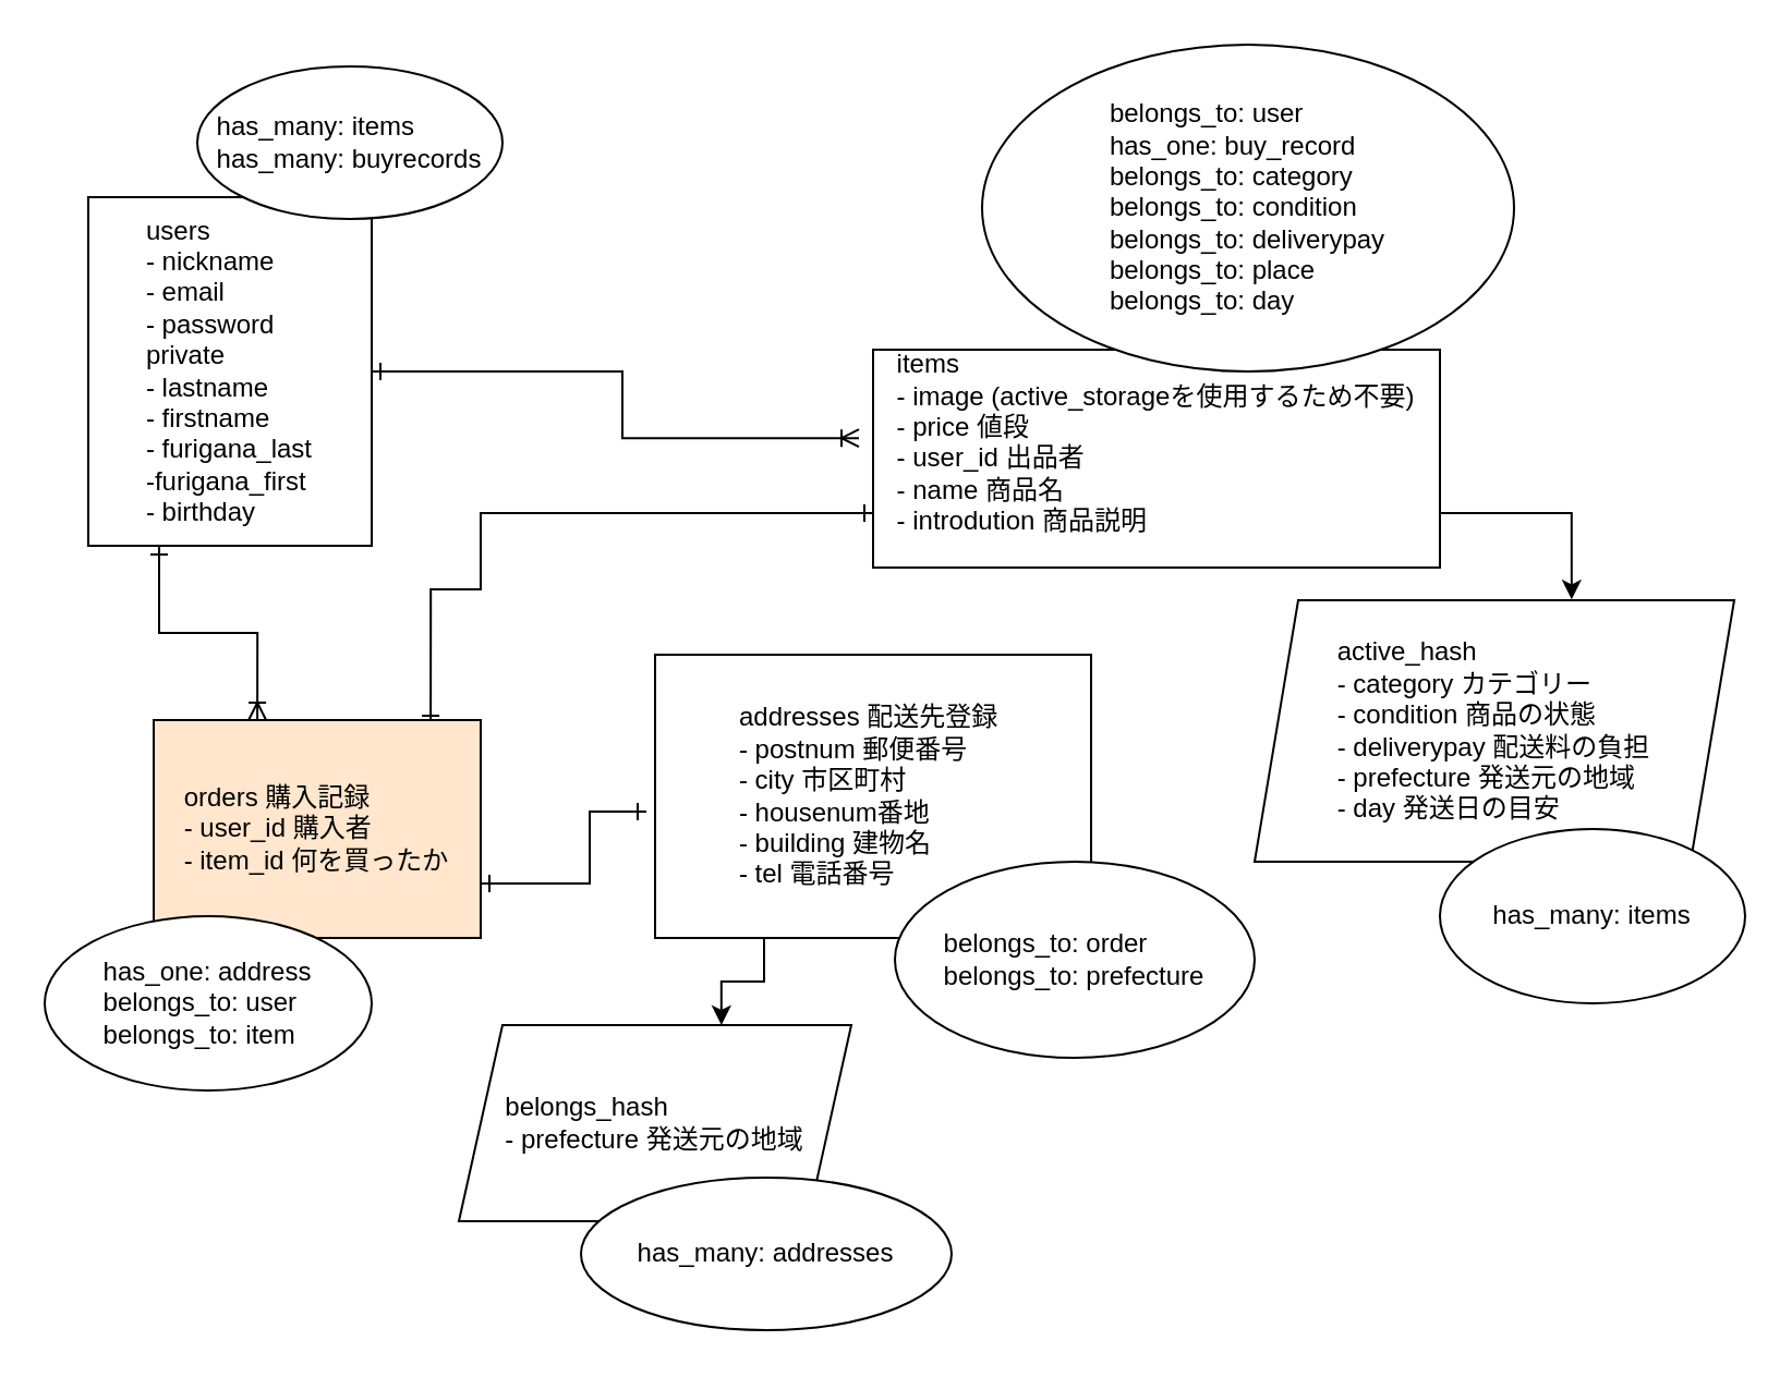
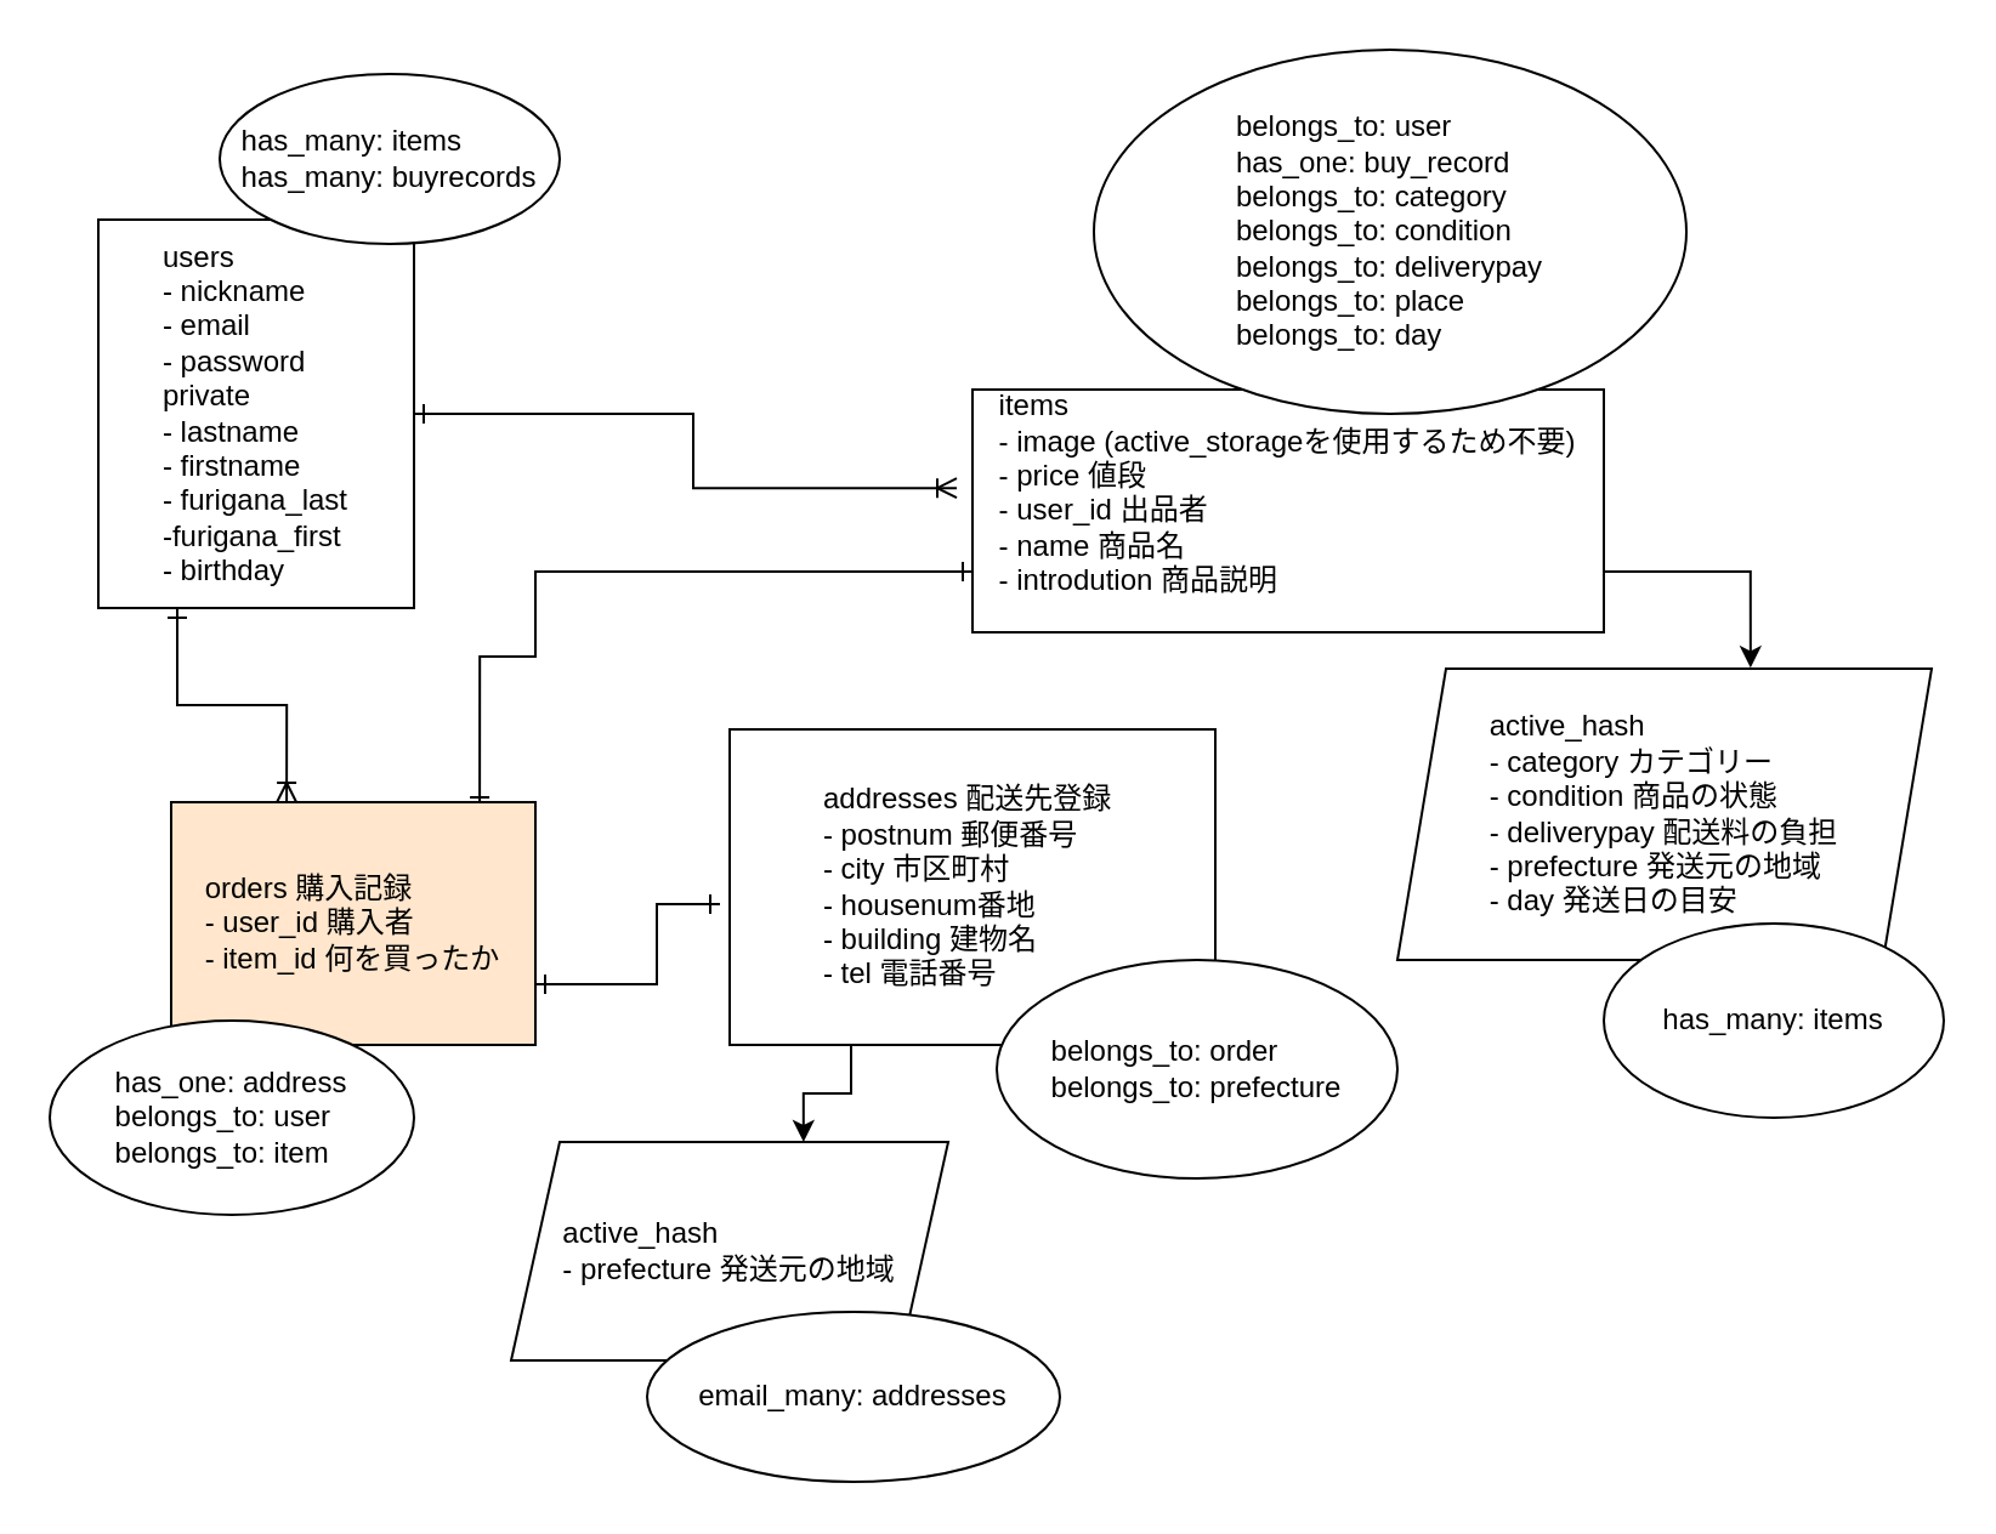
  <mxCell id="0" />
  <mxCell id="1" parent="0" />
  <mxCell id="2" style="edgeStyle=orthogonalEdgeStyle;rounded=0;orthogonalLoop=1;jettySize=auto;html=1;exitX=1;exitY=0.5;exitDx=0;exitDy=0;entryX=-0.025;entryY=0.406;entryDx=0;entryDy=0;entryPerimeter=0;endArrow=ERoneToMany;endFill=0;startArrow=ERone;startFill=0;" parent="1" source="4" target="7" edge="1"><mxGeometry relative="1" as="geometry" /></mxCell>
  <mxCell id="3" style="edgeStyle=orthogonalEdgeStyle;rounded=0;orthogonalLoop=1;jettySize=auto;html=1;exitX=0.25;exitY=1;exitDx=0;exitDy=0;startArrow=ERone;startFill=0;endArrow=ERoneToMany;endFill=0;entryX=0.317;entryY=0;entryDx=0;entryDy=0;entryPerimeter=0;" parent="1" source="4" target="9" edge="1"><mxGeometry relative="1" as="geometry"><mxPoint x="107" y="350" as="targetPoint" /></mxGeometry></mxCell>
  <mxCell id="4" value="&lt;div style=&quot;text-align: justify&quot;&gt;&lt;span&gt;users&lt;/span&gt;&lt;/div&gt;&lt;div style=&quot;text-align: justify&quot;&gt;&lt;span&gt;- nickname&lt;/span&gt;&lt;/div&gt;&lt;div style=&quot;text-align: justify&quot;&gt;&lt;span&gt;- email&lt;/span&gt;&lt;/div&gt;&lt;div style=&quot;text-align: justify&quot;&gt;&lt;span&gt;- password&lt;/span&gt;&lt;/div&gt;&lt;div style=&quot;text-align: justify&quot;&gt;private&lt;/div&gt;&lt;div style=&quot;text-align: justify&quot;&gt;- lastname&lt;/div&gt;&lt;div style=&quot;text-align: justify&quot;&gt;- firstname&lt;/div&gt;&lt;div style=&quot;text-align: justify&quot;&gt;&lt;span&gt;- furigana_last&lt;/span&gt;&lt;/div&gt;&lt;div style=&quot;text-align: justify&quot;&gt;&lt;span&gt;-furigana_first&lt;/span&gt;&lt;/div&gt;&lt;div style=&quot;text-align: justify&quot;&gt;&lt;span&gt;- birthday&lt;/span&gt;&lt;/div&gt;" style="whiteSpace=wrap;html=1;" parent="1" vertex="1"><mxGeometry x="40" y="90" width="130" height="160" as="geometry" /></mxCell>
  <mxCell id="5" style="edgeStyle=orthogonalEdgeStyle;rounded=0;orthogonalLoop=1;jettySize=auto;html=1;exitX=0;exitY=0.75;exitDx=0;exitDy=0;entryX=0.847;entryY=0.02;entryDx=0;entryDy=0;entryPerimeter=0;startArrow=ERone;startFill=0;endArrow=ERone;endFill=0;" parent="1" source="7" target="9" edge="1"><mxGeometry relative="1" as="geometry"><Array as="points"><mxPoint x="220" y="235" /><mxPoint x="220" y="270" /><mxPoint x="197" y="270" /></Array></mxGeometry></mxCell>
  <mxCell id="6" style="edgeStyle=orthogonalEdgeStyle;rounded=0;orthogonalLoop=1;jettySize=auto;html=1;exitX=1;exitY=0.75;exitDx=0;exitDy=0;entryX=0.661;entryY=-0.003;entryDx=0;entryDy=0;entryPerimeter=0;" parent="1" source="7" target="17" edge="1"><mxGeometry relative="1" as="geometry" /></mxCell>
  <mxCell id="7" value="&lt;div style=&quot;text-align: justify&quot;&gt;items&lt;/div&gt;&lt;div style=&quot;text-align: justify&quot;&gt;&lt;span&gt;- image (active_storageを使用するため不要)&lt;/span&gt;&lt;/div&gt;&lt;div style=&quot;text-align: justify&quot;&gt;&lt;span&gt;- price 値段&lt;/span&gt;&lt;/div&gt;&lt;div style=&quot;text-align: justify&quot;&gt;&lt;span&gt;- user_id 出品者&lt;/span&gt;&lt;/div&gt;&lt;div style=&quot;text-align: justify&quot;&gt;&lt;span&gt;- name 商品名&lt;/span&gt;&lt;/div&gt;&lt;div style=&quot;text-align: justify&quot;&gt;&lt;span&gt;- introdution 商品説明&lt;/span&gt;&lt;/div&gt;&lt;div style=&quot;text-align: justify&quot;&gt;&lt;br&gt;&lt;/div&gt;" style="rounded=0;whiteSpace=wrap;html=1;" parent="1" vertex="1"><mxGeometry x="400" y="160" width="260" height="100" as="geometry" /></mxCell>
  <mxCell id="8" style="edgeStyle=orthogonalEdgeStyle;rounded=0;orthogonalLoop=1;jettySize=auto;html=1;exitX=1;exitY=0.75;exitDx=0;exitDy=0;startArrow=ERone;startFill=0;endArrow=ERone;endFill=0;" parent="1" source="9" edge="1"><mxGeometry relative="1" as="geometry"><mxPoint x="296" y="372" as="targetPoint" /><Array as="points"><mxPoint x="270" y="405" /><mxPoint x="270" y="372" /></Array></mxGeometry></mxCell>
  <mxCell id="9" value="&lt;div style=&quot;text-align: justify&quot;&gt;&lt;span&gt;orders 購入記録&lt;/span&gt;&lt;/div&gt;&lt;div style=&quot;text-align: justify&quot;&gt;&lt;span&gt;- user_id 購入者&lt;/span&gt;&lt;/div&gt;&lt;div style=&quot;text-align: justify&quot;&gt;&lt;span&gt;- item_id 何を買ったか&lt;/span&gt;&lt;/div&gt;" style="whiteSpace=wrap;html=1;fillColor=#ffe6cc;" parent="1" vertex="1"><mxGeometry x="70" y="330" width="150" height="100" as="geometry" /></mxCell>
  <mxCell id="10" style="edgeStyle=orthogonalEdgeStyle;rounded=0;orthogonalLoop=1;jettySize=auto;html=1;exitX=0.25;exitY=1;exitDx=0;exitDy=0;entryX=0.669;entryY=0;entryDx=0;entryDy=0;entryPerimeter=0;" parent="1" source="11" target="16" edge="1"><mxGeometry relative="1" as="geometry" /></mxCell>
  <mxCell id="11" value="&lt;div style=&quot;text-align: justify&quot;&gt;&lt;span&gt;addresses 配送先登録&lt;/span&gt;&lt;span&gt;&amp;nbsp;&lt;/span&gt;&lt;/div&gt;&lt;div style=&quot;text-align: justify&quot;&gt;&lt;span&gt;- postnum 郵便番号&lt;/span&gt;&lt;/div&gt;&lt;div style=&quot;text-align: justify&quot;&gt;&lt;span&gt;- city 市区町村&lt;/span&gt;&lt;/div&gt;&lt;div style=&quot;text-align: justify&quot;&gt;&lt;span&gt;- housenum番地&lt;/span&gt;&lt;/div&gt;&lt;div style=&quot;text-align: justify&quot;&gt;&lt;span&gt;- building 建物名&lt;/span&gt;&lt;/div&gt;&lt;div style=&quot;text-align: justify&quot;&gt;&lt;span&gt;- tel 電話番号&lt;/span&gt;&lt;/div&gt;" style="whiteSpace=wrap;html=1;" parent="1" vertex="1"><mxGeometry x="300" y="300" width="200" height="130" as="geometry" /></mxCell>
  <mxCell id="12" value="&lt;div style=&quot;text-align: justify&quot;&gt;&lt;span&gt;has_many: items&lt;/span&gt;&lt;/div&gt;&lt;div style=&quot;text-align: justify&quot;&gt;&lt;span&gt;has_many: buyrecords&lt;/span&gt;&lt;/div&gt;" style="ellipse;whiteSpace=wrap;html=1;" parent="1" vertex="1"><mxGeometry x="90" y="30" width="140" height="70" as="geometry" /></mxCell>
  <mxCell id="13" value="&lt;div style=&quot;text-align: justify&quot;&gt;&lt;span&gt;has_one: address&lt;/span&gt;&lt;/div&gt;&lt;div style=&quot;text-align: justify&quot;&gt;&lt;span&gt;belongs_to: user&lt;/span&gt;&lt;/div&gt;&lt;div style=&quot;text-align: justify&quot;&gt;&lt;span&gt;belongs_to: item&lt;/span&gt;&lt;/div&gt;" style="ellipse;whiteSpace=wrap;html=1;" parent="1" vertex="1"><mxGeometry x="20" y="420" width="150" height="80" as="geometry" /></mxCell>
  <mxCell id="14" value="&lt;div style=&quot;text-align: justify&quot;&gt;&lt;span&gt;belongs_to: user&lt;/span&gt;&lt;/div&gt;&lt;div style=&quot;text-align: justify&quot;&gt;&lt;span&gt;has_one: buy_record&lt;/span&gt;&lt;/div&gt;&lt;div style=&quot;text-align: justify&quot;&gt;&lt;span&gt;belongs_to: category&lt;/span&gt;&lt;/div&gt;&lt;div style=&quot;text-align: justify&quot;&gt;belongs_to: condition&lt;span&gt;&lt;br&gt;&lt;/span&gt;&lt;/div&gt;&lt;div style=&quot;text-align: justify&quot;&gt;belongs_to: deliverypay&lt;br&gt;&lt;/div&gt;&lt;div style=&quot;text-align: justify&quot;&gt;belongs_to: place&lt;br&gt;&lt;/div&gt;&lt;div style=&quot;text-align: justify&quot;&gt;belongs_to: day&lt;br&gt;&lt;/div&gt;" style="ellipse;whiteSpace=wrap;html=1;" parent="1" vertex="1"><mxGeometry x="450" y="20" width="244" height="150" as="geometry" /></mxCell>
  <mxCell id="15" value="&lt;div style=&quot;text-align: justify&quot;&gt;&lt;span&gt;belongs_to: order&lt;/span&gt;&lt;/div&gt;&lt;div style=&quot;text-align: justify&quot;&gt;&lt;span&gt;belongs_to: prefecture&lt;/span&gt;&lt;/div&gt;" style="ellipse;whiteSpace=wrap;html=1;" parent="1" vertex="1"><mxGeometry x="410" y="395" width="165" height="90" as="geometry" /></mxCell>
- <mxCell id="16" value="&lt;div style=&quot;text-align: justify&quot;&gt;&lt;span&gt;belongs_hash&lt;/span&gt;&lt;/div&gt;&lt;span&gt;&lt;div style=&quot;text-align: justify&quot;&gt;&lt;span&gt;- prefecture 発送元の地域&lt;/span&gt;&lt;/div&gt;&lt;/span&gt;" style="shape=parallelogram;perimeter=parallelogramPerimeter;whiteSpace=wrap;html=1;fixedSize=1;align=center;" parent="1" vertex="1"><mxGeometry x="210" y="470" width="180" height="90" as="geometry" /></mxCell>
+ <mxCell id="16" value="&lt;div style=&quot;text-align: justify&quot;&gt;&lt;span&gt;active_hash&lt;/span&gt;&lt;/div&gt;&lt;span&gt;&lt;div style=&quot;text-align: justify&quot;&gt;&lt;span&gt;- prefecture 発送元の地域&lt;/span&gt;&lt;/div&gt;&lt;/span&gt;" style="shape=parallelogram;perimeter=parallelogramPerimeter;whiteSpace=wrap;html=1;fixedSize=1;align=center;" parent="1" vertex="1"><mxGeometry x="210" y="470" width="180" height="90" as="geometry" /></mxCell>
  <mxCell id="17" value="&lt;div style=&quot;text-align: justify&quot;&gt;&lt;span&gt;active_hash&lt;/span&gt;&lt;/div&gt;&lt;div style=&quot;text-align: justify&quot;&gt;- category カテゴリー&lt;/div&gt;&lt;div style=&quot;text-align: justify&quot;&gt;- condition 商品の状態&lt;/div&gt;&lt;div style=&quot;text-align: justify&quot;&gt;- deliverypay 配送料の負担&lt;/div&gt;&lt;div style=&quot;text-align: justify&quot;&gt;- prefecture 発送元の地域&lt;/div&gt;&lt;div style=&quot;text-align: justify&quot;&gt;- day 発送日の目安&lt;/div&gt;" style="shape=parallelogram;perimeter=parallelogramPerimeter;whiteSpace=wrap;html=1;fixedSize=1;" parent="1" vertex="1"><mxGeometry x="575" y="275" width="220" height="120" as="geometry" /></mxCell>
  <mxCell id="18" value="has_many: items" style="ellipse;whiteSpace=wrap;html=1;" parent="1" vertex="1"><mxGeometry x="660" y="380" width="140" height="80" as="geometry" /></mxCell>
- <mxCell id="19" value="has_many: addresses" style="ellipse;whiteSpace=wrap;html=1;" parent="1" vertex="1"><mxGeometry x="266" y="540" width="170" height="70" as="geometry" /></mxCell>
+ <mxCell id="19" value="email_many: addresses" style="ellipse;whiteSpace=wrap;html=1;" parent="1" vertex="1"><mxGeometry x="266" y="540" width="170" height="70" as="geometry" /></mxCell>
